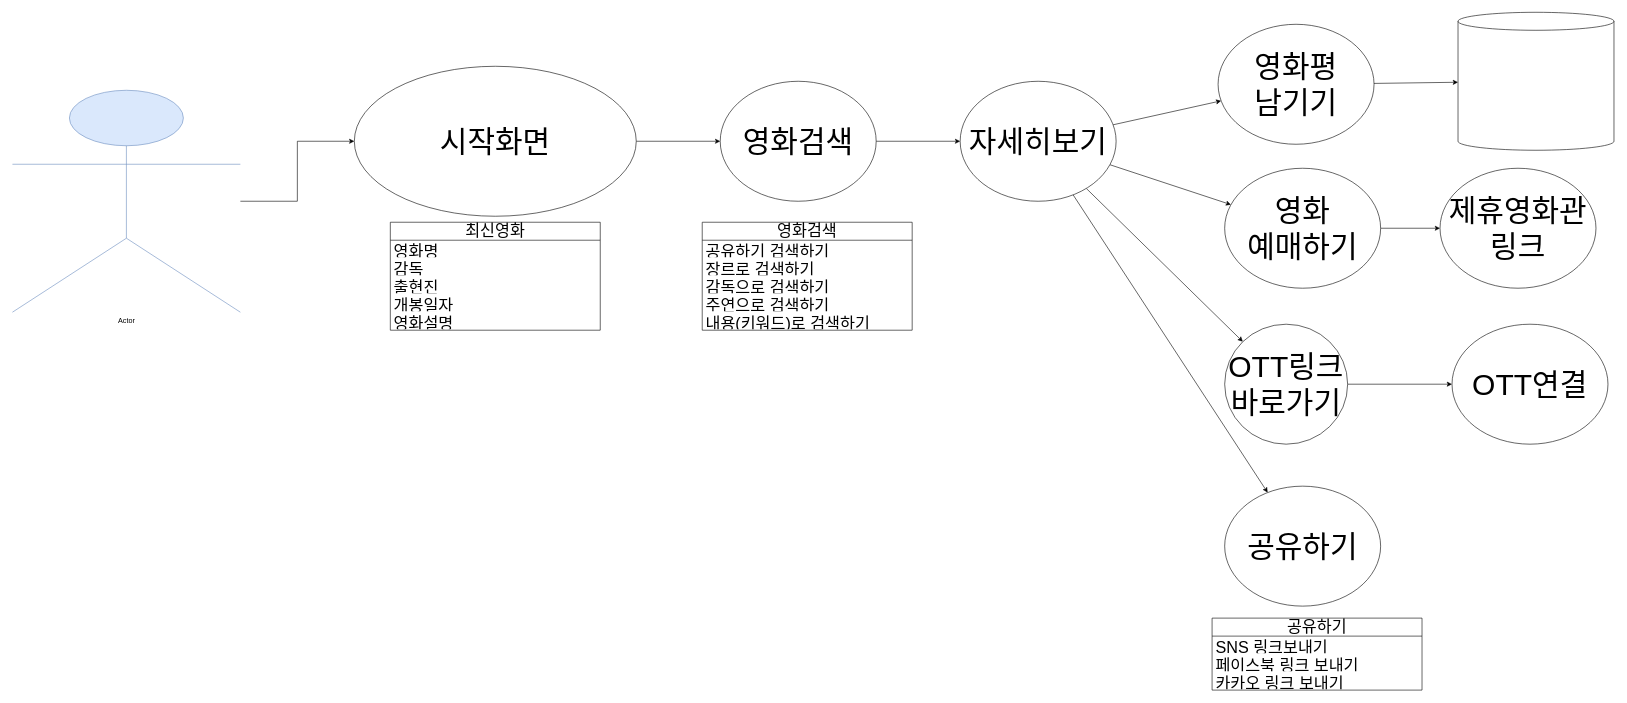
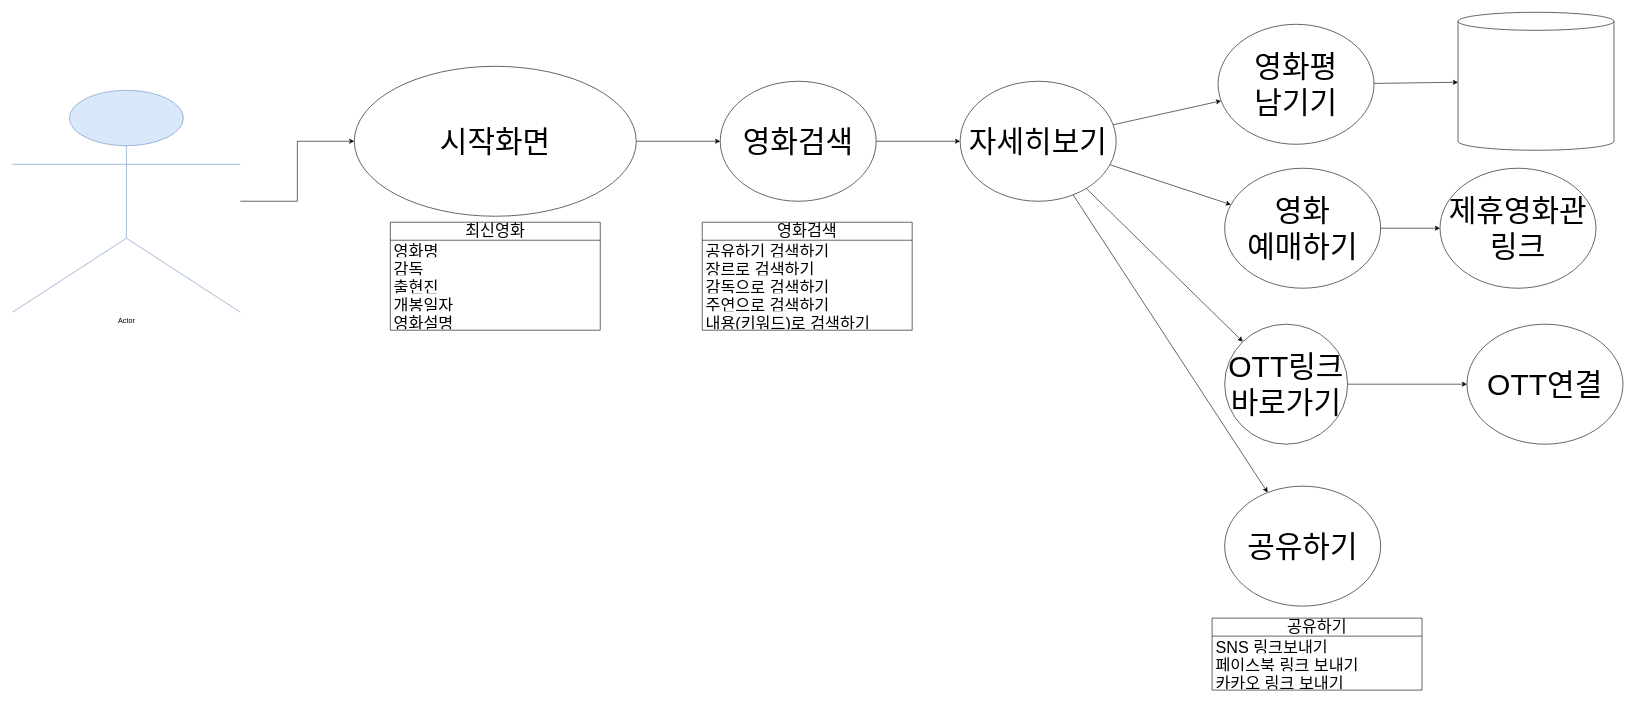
  <mxCell id="0" />
  <mxCell id="1" parent="0" />
  <mxCell id="2" style="edgeStyle=orthogonalEdgeStyle;rounded=0;orthogonalLoop=1;jettySize=auto;html=1;entryX=0;entryY=0.5;entryDx=0;entryDy=0;" edge="1" parent="1" source="3" target="5"><mxGeometry relative="1" as="geometry" /></mxCell>
  <mxCell id="3" value="Actor" style="shape=umlActor;verticalLabelPosition=bottom;verticalAlign=top;html=1;outlineConnect=0;fillColor=#dae8fc;strokeColor=#6c8ebf;" vertex="1" parent="1"><mxGeometry x="20" y="150" width="380" height="370" as="geometry" /></mxCell>
  <mxCell id="4" style="edgeStyle=orthogonalEdgeStyle;rounded=0;orthogonalLoop=1;jettySize=auto;html=1;" edge="1" parent="1" source="5" target="13"><mxGeometry relative="1" as="geometry" /></mxCell>
  <mxCell id="5" value="&lt;font style=&quot;font-size: 50px;&quot;&gt;시작화면&lt;/font&gt;" style="ellipse;whiteSpace=wrap;html=1;" vertex="1" parent="1"><mxGeometry x="590" y="110" width="470" height="250" as="geometry" /></mxCell>
  <mxCell id="6" value="최신영화" style="swimlane;fontStyle=0;childLayout=stackLayout;horizontal=1;startSize=30;horizontalStack=0;resizeParent=1;resizeParentMax=0;resizeLast=0;collapsible=1;marginBottom=0;whiteSpace=wrap;html=1;fontSize=27;" vertex="1" parent="1"><mxGeometry x="650" y="370" width="350" height="180" as="geometry" /></mxCell>
  <mxCell id="7" value="영화명&lt;span style=&quot;white-space: pre; font-size: 27px;&quot;&gt;&#09;&lt;/span&gt;&lt;br style=&quot;font-size: 27px;&quot;&gt;" style="text;strokeColor=none;fillColor=none;align=left;verticalAlign=middle;spacingLeft=4;spacingRight=4;overflow=hidden;points=[[0,0.5],[1,0.5]];portConstraint=eastwest;rotatable=0;whiteSpace=wrap;html=1;fontSize=27;" vertex="1" parent="6"><mxGeometry y="30" width="350" height="30" as="geometry" /></mxCell>
  <mxCell id="8" value="감독" style="text;strokeColor=none;fillColor=none;align=left;verticalAlign=middle;spacingLeft=4;spacingRight=4;overflow=hidden;points=[[0,0.5],[1,0.5]];portConstraint=eastwest;rotatable=0;whiteSpace=wrap;html=1;fontSize=27;" vertex="1" parent="6"><mxGeometry y="60" width="350" height="30" as="geometry" /></mxCell>
  <mxCell id="9" value="출현진" style="text;strokeColor=none;fillColor=none;align=left;verticalAlign=middle;spacingLeft=4;spacingRight=4;overflow=hidden;points=[[0,0.5],[1,0.5]];portConstraint=eastwest;rotatable=0;whiteSpace=wrap;html=1;fontSize=27;" vertex="1" parent="6"><mxGeometry y="90" width="350" height="30" as="geometry" /></mxCell>
  <mxCell id="10" value="개봉일자" style="text;strokeColor=none;fillColor=none;align=left;verticalAlign=middle;spacingLeft=4;spacingRight=4;overflow=hidden;points=[[0,0.5],[1,0.5]];portConstraint=eastwest;rotatable=0;whiteSpace=wrap;html=1;fontSize=27;" vertex="1" parent="6"><mxGeometry y="120" width="350" height="30" as="geometry" /></mxCell>
  <mxCell id="11" value="영화설명" style="text;strokeColor=none;fillColor=none;align=left;verticalAlign=middle;spacingLeft=4;spacingRight=4;overflow=hidden;points=[[0,0.5],[1,0.5]];portConstraint=eastwest;rotatable=0;whiteSpace=wrap;html=1;fontSize=27;" vertex="1" parent="6"><mxGeometry y="150" width="350" height="30" as="geometry" /></mxCell>
  <mxCell id="12" style="edgeStyle=orthogonalEdgeStyle;rounded=0;orthogonalLoop=1;jettySize=auto;html=1;entryX=0;entryY=0.5;entryDx=0;entryDy=0;" edge="1" parent="1" source="13" target="24"><mxGeometry relative="1" as="geometry" /></mxCell>
  <mxCell id="13" value="&lt;font style=&quot;font-size: 50px;&quot;&gt;영화검색&lt;/font&gt;" style="ellipse;whiteSpace=wrap;html=1;" vertex="1" parent="1"><mxGeometry x="1200" y="135" width="260" height="200" as="geometry" /></mxCell>
  <mxCell id="14" value="영화검색" style="swimlane;fontStyle=0;childLayout=stackLayout;horizontal=1;startSize=30;horizontalStack=0;resizeParent=1;resizeParentMax=0;resizeLast=0;collapsible=1;marginBottom=0;whiteSpace=wrap;html=1;fontSize=27;" vertex="1" parent="1"><mxGeometry x="1170" y="370" width="350" height="180" as="geometry" /></mxCell>
  <mxCell id="15" value="공유하기 검색하기" style="text;strokeColor=none;fillColor=none;align=left;verticalAlign=middle;spacingLeft=4;spacingRight=4;overflow=hidden;points=[[0,0.5],[1,0.5]];portConstraint=eastwest;rotatable=0;whiteSpace=wrap;html=1;fontSize=27;" vertex="1" parent="14"><mxGeometry y="30" width="350" height="30" as="geometry" /></mxCell>
  <mxCell id="16" value="장르로 검색하기" style="text;strokeColor=none;fillColor=none;align=left;verticalAlign=middle;spacingLeft=4;spacingRight=4;overflow=hidden;points=[[0,0.5],[1,0.5]];portConstraint=eastwest;rotatable=0;whiteSpace=wrap;html=1;fontSize=27;" vertex="1" parent="14"><mxGeometry y="60" width="350" height="30" as="geometry" /></mxCell>
  <mxCell id="17" value="감독으로 검색하기" style="text;strokeColor=none;fillColor=none;align=left;verticalAlign=middle;spacingLeft=4;spacingRight=4;overflow=hidden;points=[[0,0.5],[1,0.5]];portConstraint=eastwest;rotatable=0;whiteSpace=wrap;html=1;fontSize=27;" vertex="1" parent="14"><mxGeometry y="90" width="350" height="30" as="geometry" /></mxCell>
  <mxCell id="18" value="주연으로 검색하기" style="text;strokeColor=none;fillColor=none;align=left;verticalAlign=middle;spacingLeft=4;spacingRight=4;overflow=hidden;points=[[0,0.5],[1,0.5]];portConstraint=eastwest;rotatable=0;whiteSpace=wrap;html=1;fontSize=27;" vertex="1" parent="14"><mxGeometry y="120" width="350" height="30" as="geometry" /></mxCell>
  <mxCell id="19" value="내용(키워드)로 검색하기" style="text;strokeColor=none;fillColor=none;align=left;verticalAlign=middle;spacingLeft=4;spacingRight=4;overflow=hidden;points=[[0,0.5],[1,0.5]];portConstraint=eastwest;rotatable=0;whiteSpace=wrap;html=1;fontSize=27;" vertex="1" parent="14"><mxGeometry y="150" width="350" height="30" as="geometry" /></mxCell>
  <mxCell id="20" style="rounded=0;orthogonalLoop=1;jettySize=auto;html=1;" edge="1" parent="1" source="24" target="26"><mxGeometry relative="1" as="geometry" /></mxCell>
  <mxCell id="21" style="edgeStyle=none;shape=connector;rounded=0;orthogonalLoop=1;jettySize=auto;html=1;labelBackgroundColor=default;strokeColor=default;fontFamily=Helvetica;fontSize=11;fontColor=default;endArrow=classic;" edge="1" parent="1" source="24" target="28"><mxGeometry relative="1" as="geometry" /></mxCell>
  <mxCell id="22" style="edgeStyle=none;shape=connector;rounded=0;orthogonalLoop=1;jettySize=auto;html=1;labelBackgroundColor=default;strokeColor=default;fontFamily=Helvetica;fontSize=11;fontColor=default;endArrow=classic;" edge="1" parent="1" source="24" target="30"><mxGeometry relative="1" as="geometry" /></mxCell>
  <mxCell id="23" style="edgeStyle=none;shape=connector;rounded=0;orthogonalLoop=1;jettySize=auto;html=1;labelBackgroundColor=default;strokeColor=default;fontFamily=Helvetica;fontSize=11;fontColor=default;endArrow=classic;" edge="1" parent="1" source="24" target="31"><mxGeometry relative="1" as="geometry" /></mxCell>
  <mxCell id="24" value="&lt;span style=&quot;font-size: 50px;&quot;&gt;자세히보기&lt;/span&gt;" style="ellipse;whiteSpace=wrap;html=1;" vertex="1" parent="1"><mxGeometry x="1600" y="135" width="260" height="200" as="geometry" /></mxCell>
  <mxCell id="25" style="edgeStyle=none;shape=connector;rounded=0;orthogonalLoop=1;jettySize=auto;html=1;labelBackgroundColor=default;strokeColor=default;fontFamily=Helvetica;fontSize=11;fontColor=default;endArrow=classic;" edge="1" parent="1" source="26" target="38"><mxGeometry relative="1" as="geometry" /></mxCell>
  <mxCell id="26" value="&lt;span style=&quot;font-size: 50px;&quot;&gt;영화평&lt;br&gt;남기기&lt;/span&gt;" style="ellipse;whiteSpace=wrap;html=1;" vertex="1" parent="1"><mxGeometry x="2030" y="40" width="260" height="200" as="geometry" /></mxCell>
  <mxCell id="27" style="edgeStyle=none;shape=connector;rounded=0;orthogonalLoop=1;jettySize=auto;html=1;labelBackgroundColor=default;strokeColor=default;fontFamily=Helvetica;fontSize=11;fontColor=default;endArrow=classic;" edge="1" parent="1" source="28" target="32"><mxGeometry relative="1" as="geometry" /></mxCell>
  <mxCell id="28" value="&lt;span style=&quot;font-size: 50px;&quot;&gt;영화&lt;br&gt;예매하기&lt;/span&gt;" style="ellipse;whiteSpace=wrap;html=1;" vertex="1" parent="1"><mxGeometry x="2041" y="280" width="260" height="200" as="geometry" /></mxCell>
  <mxCell id="29" style="edgeStyle=none;shape=connector;rounded=0;orthogonalLoop=1;jettySize=auto;html=1;labelBackgroundColor=default;strokeColor=default;fontFamily=Helvetica;fontSize=11;fontColor=default;endArrow=classic;" edge="1" parent="1" source="30" target="33"><mxGeometry relative="1" as="geometry" /></mxCell>
  <mxCell id="30" value="&lt;span style=&quot;font-size: 50px;&quot;&gt;OTT링크 바로가기&lt;/span&gt;" style="ellipse;whiteSpace=wrap;html=1;" vertex="1" parent="1"><mxGeometry x="2041" y="540" width="205" height="200" as="geometry" /></mxCell>
  <mxCell id="31" value="&lt;span style=&quot;font-size: 50px;&quot;&gt;공유하기&lt;/span&gt;" style="ellipse;whiteSpace=wrap;html=1;" vertex="1" parent="1"><mxGeometry x="2041" y="810" width="260" height="200" as="geometry" /></mxCell>
  <mxCell id="32" value="&lt;span style=&quot;font-size: 50px;&quot;&gt;제휴영화관링크&lt;/span&gt;" style="ellipse;whiteSpace=wrap;html=1;" vertex="1" parent="1"><mxGeometry x="2400" y="280" width="260" height="200" as="geometry" /></mxCell>
- <mxCell id="33" value="&lt;span style=&quot;font-size: 50px;&quot;&gt;OTT연결&lt;/span&gt;" style="ellipse;whiteSpace=wrap;html=1;" vertex="1" parent="1"><mxGeometry x="2420" y="540" width="260" height="200" as="geometry" /></mxCell>
+ <mxCell id="33" value="&lt;span style=&quot;font-size: 50px;&quot;&gt;OTT연결&lt;/span&gt;" style="ellipse;whiteSpace=wrap;html=1;" vertex="1" parent="1"><mxGeometry x="2445" y="540" width="260" height="200" as="geometry" /></mxCell>
  <mxCell id="34" value="공유하기" style="swimlane;fontStyle=0;childLayout=stackLayout;horizontal=1;startSize=30;horizontalStack=0;resizeParent=1;resizeParentMax=0;resizeLast=0;collapsible=1;marginBottom=0;whiteSpace=wrap;html=1;fontSize=27;" vertex="1" parent="1"><mxGeometry x="2020" y="1030" width="350" height="120" as="geometry" /></mxCell>
  <mxCell id="35" value="SNS 링크보내기" style="text;strokeColor=none;fillColor=none;align=left;verticalAlign=middle;spacingLeft=4;spacingRight=4;overflow=hidden;points=[[0,0.5],[1,0.5]];portConstraint=eastwest;rotatable=0;whiteSpace=wrap;html=1;fontSize=27;" vertex="1" parent="34"><mxGeometry y="30" width="350" height="30" as="geometry" /></mxCell>
  <mxCell id="36" value="페이스북 링크 보내기" style="text;strokeColor=none;fillColor=none;align=left;verticalAlign=middle;spacingLeft=4;spacingRight=4;overflow=hidden;points=[[0,0.5],[1,0.5]];portConstraint=eastwest;rotatable=0;whiteSpace=wrap;html=1;fontSize=27;" vertex="1" parent="34"><mxGeometry y="60" width="350" height="30" as="geometry" /></mxCell>
  <mxCell id="37" value="카카오 링크 보내기" style="text;strokeColor=none;fillColor=none;align=left;verticalAlign=middle;spacingLeft=4;spacingRight=4;overflow=hidden;points=[[0,0.5],[1,0.5]];portConstraint=eastwest;rotatable=0;whiteSpace=wrap;html=1;fontSize=27;" vertex="1" parent="34"><mxGeometry y="90" width="350" height="30" as="geometry" /></mxCell>
  <mxCell id="38" value="" style="shape=cylinder3;whiteSpace=wrap;html=1;boundedLbl=1;backgroundOutline=1;size=15;fontFamily=Helvetica;fontSize=11;fontColor=default;" vertex="1" parent="1"><mxGeometry x="2430" y="20" width="260" height="230" as="geometry" /></mxCell>
